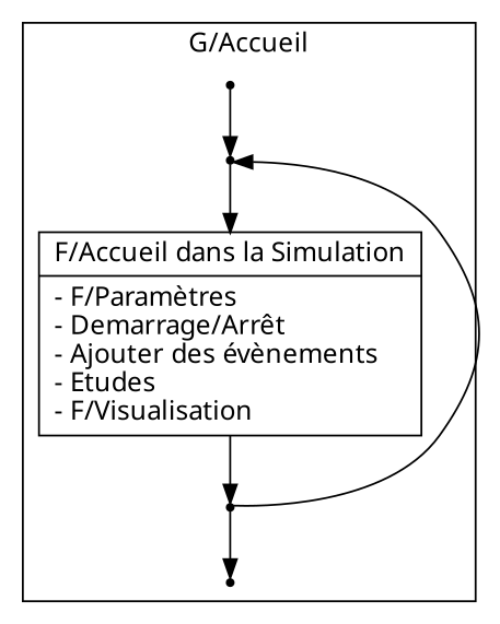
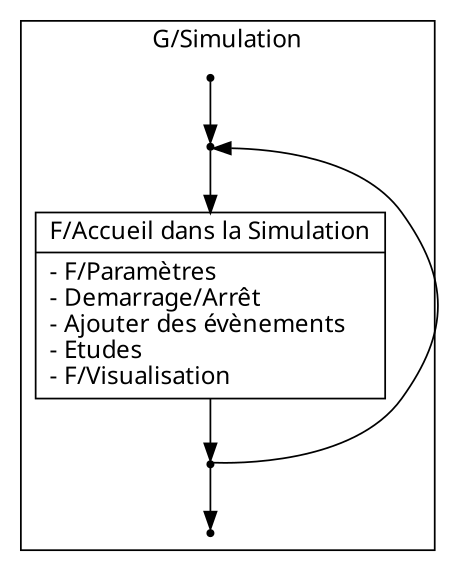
  digraph {
    fontname="Noto Sans"
    node [fontname="Noto Sans" shape=point]
    edge [fontname="Noto Sans"]
    begin
    end
    up
    down
    n5 [label="{F/Accueil dans la Simulation|- F/Paramètres\l- Demarrage/Arrêt\l- Ajouter des évènements\l- Etudes\l- F/Visualisation\l}" shape=record]
    subgraph cluster_1 {
-     label="G/Accueil"
+     label="G/Simulation"
      begin
      end
      up
      down
      n5
    }
    begin -> up
    up -> n5
    down -> end
    down -> up [constraint=false]
    n5 -> down
  }
